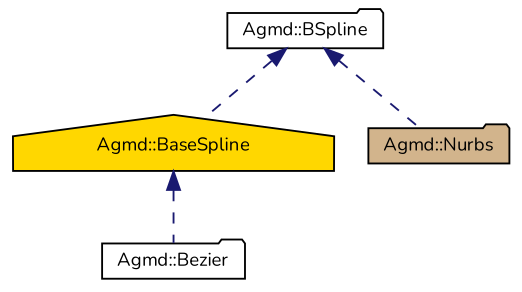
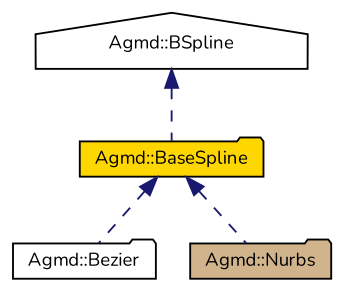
  digraph {
    fontname=Nunito
    node [color=black fillcolor=white fontname=Nunito fontsize=10 shape=house style=filled]
    edge [color=midnightblue dir=back fontname=Nunito fontsize=10 labelfontname=Helvetica labelfontsize=10 style=dashed]
-   n1 [fillcolor=gold fontcolor=black height=0.2 label="Agmd::BaseSpline" width=0.4]
+   n1 [fillcolor=gold fontcolor=black height=0.2 label="Agmd::BaseSpline" shape=folder width=0.4]
    n2 [height=0.2 label="Agmd::Bezier" shape=folder width=0.4]
    n3 [fillcolor=tan height=0.2 label="Agmd::Nurbs" shape=folder width=0.4]
-   n4 [height=0.2 label="Agmd::BSpline" shape=folder width=0.4]
+   n4 [height=0.2 label="Agmd::BSpline" width=0.4]
    n1 -> n2
-   n4 -> n3
+   n1 -> n3
    n4 -> n1
  }
